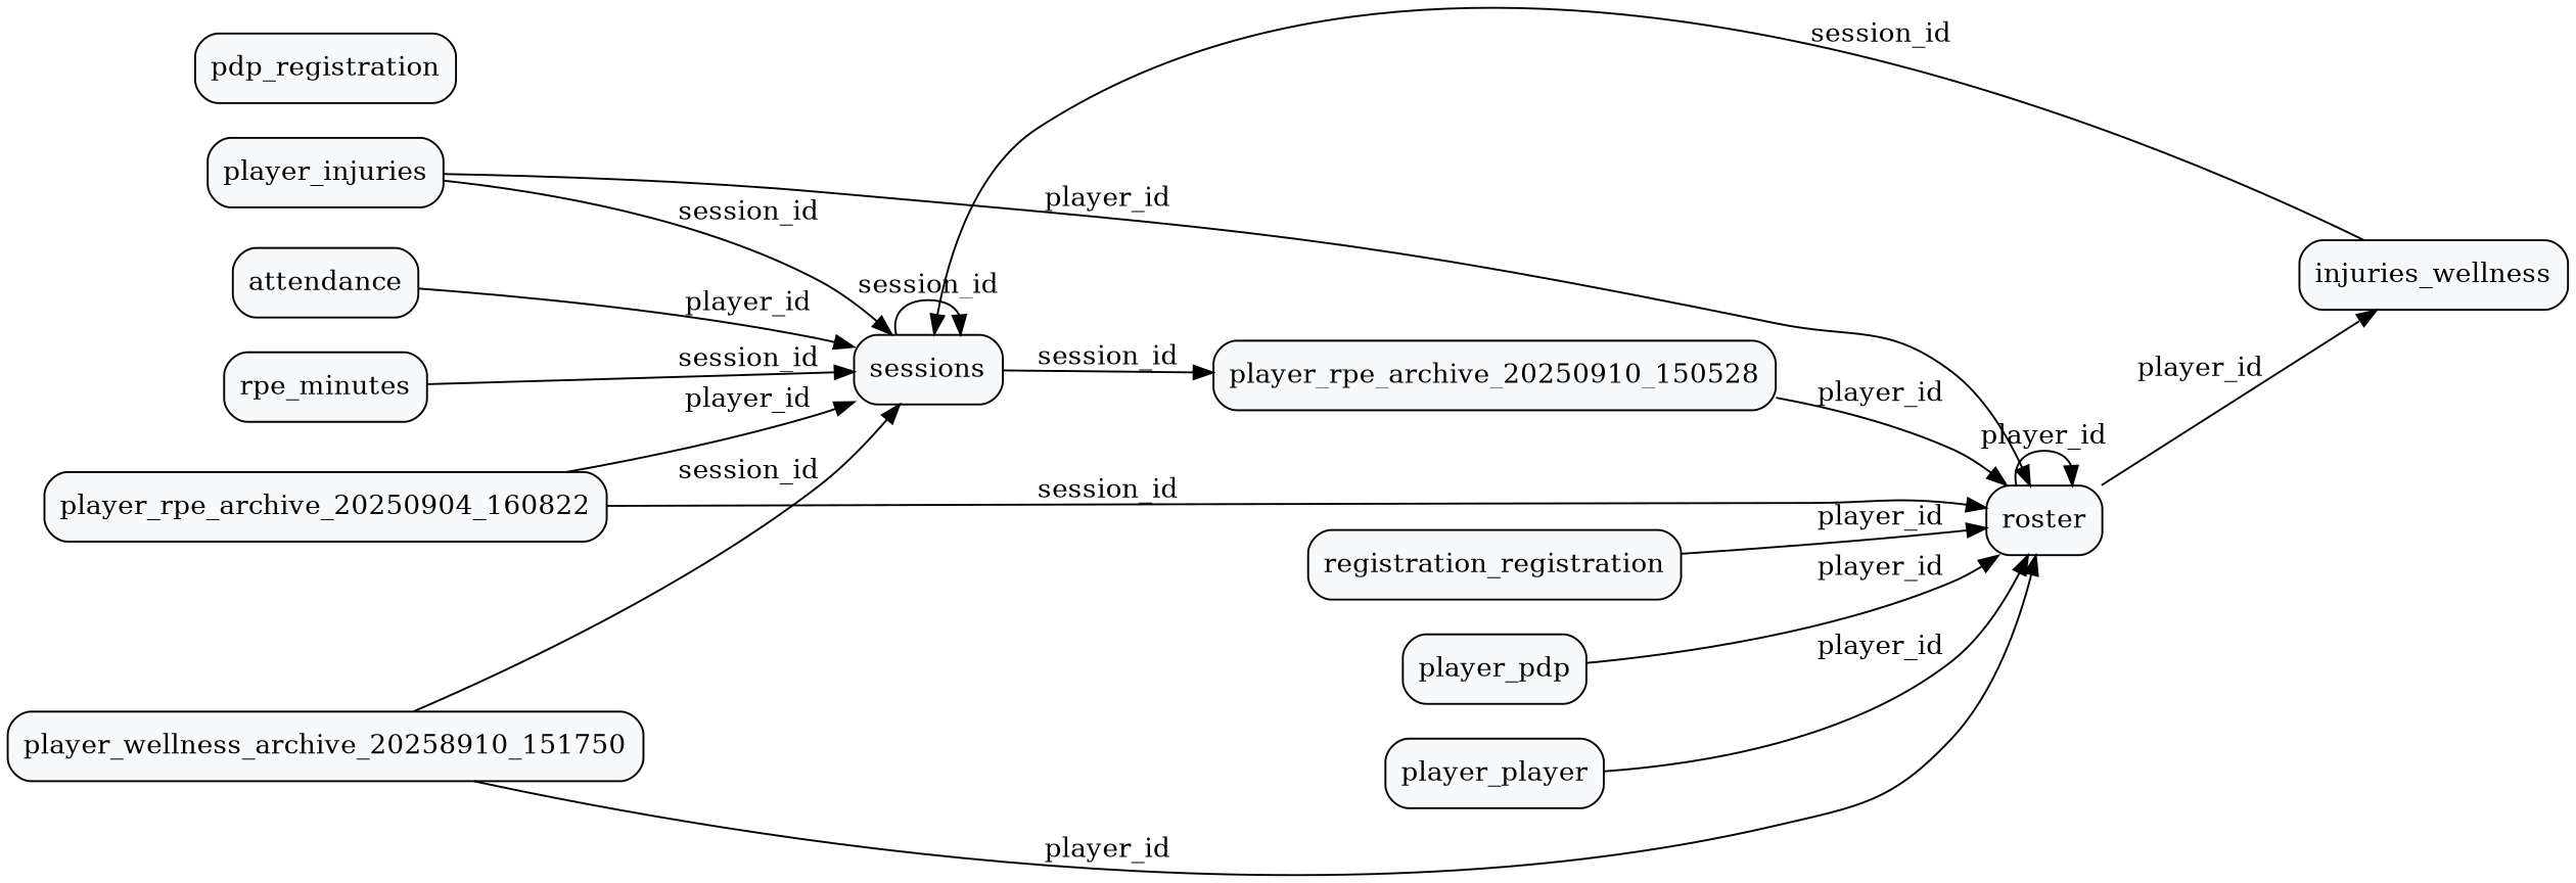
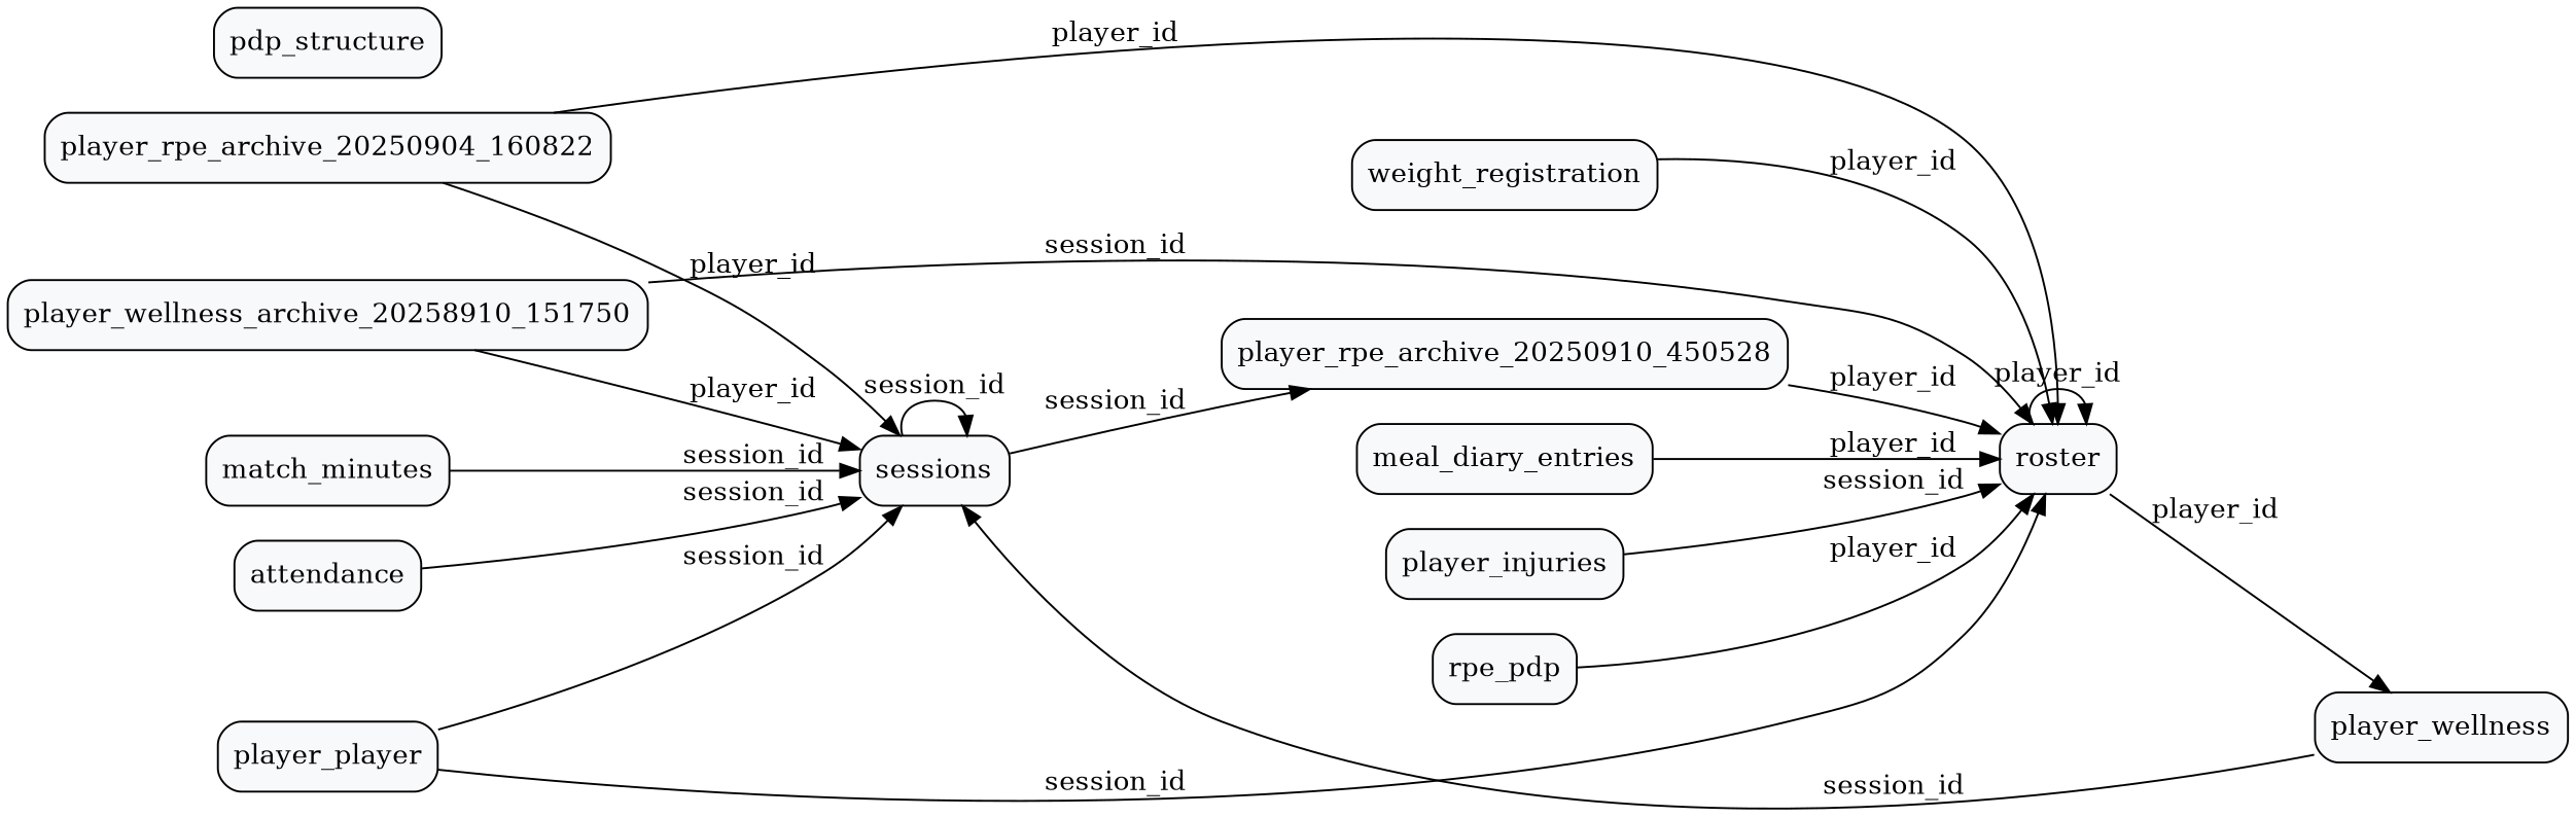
  digraph {
    rankdir=LR
    node [fillcolor="#f8f9fb" shape=box style="rounded,filled"]
    edge [arrowhead=normal]
    attendance
    sessions
-   player_rpe_archive_20250910_150528
-   match_minutes [label=rpe_minutes]
+   player_rpe_archive_20250910_150528 [label=player_rpe_archive_20250910_450528]
+   match_minutes
+   meal_diary_entries
    roster
-   player_wellness [label=injuries_wellness]
-   pdp_structure [label=pdp_registration]
+   player_wellness
+   pdp_structure
    player_injuries
-   player_pdp
+   player_pdp [label=rpe_pdp]
    n11 [label=player_player]
    player_rpe_archive_20250904_160822
    n13 [label=player_wellness_archive_20258910_151750]
-   weight_registration [label=registration_registration]
-   attendance -> sessions [label=player_id]
+   weight_registration
+   attendance -> sessions [label=session_id]
    sessions -> sessions [label=session_id]
    sessions -> player_rpe_archive_20250910_150528 [label=session_id]
    player_rpe_archive_20250910_150528 -> roster [label=player_id]
    match_minutes -> sessions [label=session_id]
+   meal_diary_entries -> roster [label=player_id]
    roster -> roster [label=player_id]
    roster -> player_wellness [label=player_id]
    player_wellness -> sessions [label=session_id]
-   player_injuries -> roster [label=player_id]
+   player_injuries -> roster [label=session_id]
    player_pdp -> roster [label=player_id]
-   player_injuries -> sessions [label=session_id]
-   n11 -> roster [label=player_id]
+   n11 -> sessions [label=session_id]
+   n11 -> roster [label=session_id]
    player_rpe_archive_20250904_160822 -> sessions [label=player_id]
-   player_rpe_archive_20250904_160822 -> roster [label=session_id]
-   n13 -> sessions [label=session_id]
-   n13 -> roster [label=player_id]
+   player_rpe_archive_20250904_160822 -> roster [label=player_id]
+   n13 -> sessions [label=player_id]
+   n13 -> roster [label=session_id]
    weight_registration -> roster [label=player_id]
  }
